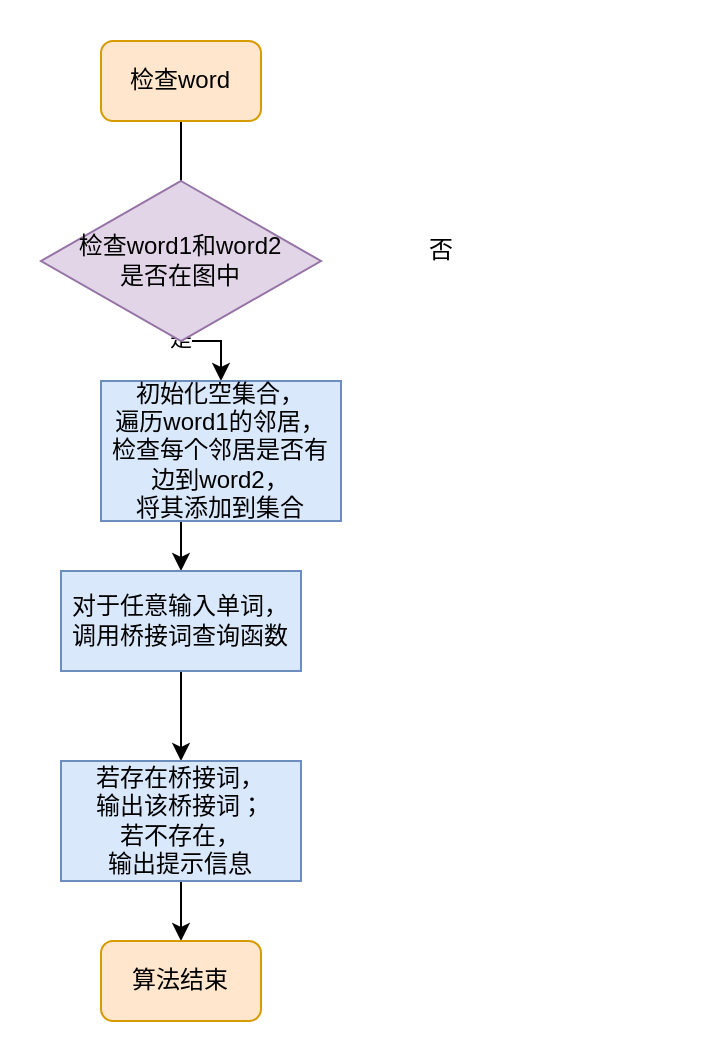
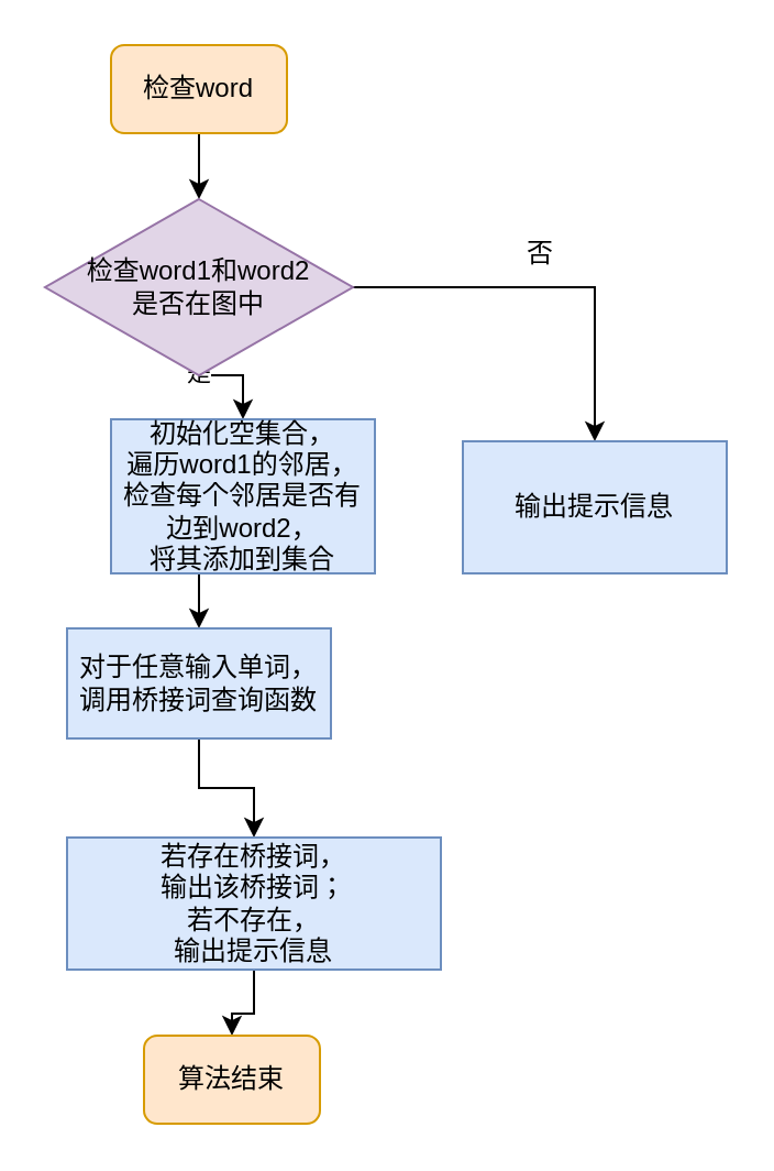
  <mxCell id="0" />
  <mxCell id="1" parent="0" />
- <mxCell id="2" style="edgeStyle=orthogonalEdgeStyle;rounded=0;orthogonalLoop=1;jettySize=auto;html=1;exitX=0.5;exitY=1;exitDx=0;exitDy=0;entryX=0.5;entryY=0;entryDx=0;entryDy=0;endArrow=none;" edge="1" parent="1" source="3" target="7"><mxGeometry relative="1" as="geometry" /></mxCell>
+ <mxCell id="2" style="edgeStyle=orthogonalEdgeStyle;rounded=0;orthogonalLoop=1;jettySize=auto;html=1;exitX=0.5;exitY=1;exitDx=0;exitDy=0;entryX=0.5;entryY=0;entryDx=0;entryDy=0;" edge="1" parent="1" source="3" target="7"><mxGeometry relative="1" as="geometry" /></mxCell>
  <mxCell id="3" value="检查word" style="rounded=1;whiteSpace=wrap;html=1;fillColor=#ffe6cc;strokeColor=#d79b00;" vertex="1" parent="1"><mxGeometry x="50" y="20" width="80" height="40" as="geometry" /></mxCell>
  <mxCell id="4" style="edgeStyle=orthogonalEdgeStyle;rounded=0;orthogonalLoop=1;jettySize=auto;html=1;exitX=0.5;exitY=1;exitDx=0;exitDy=0;entryX=0.5;entryY=0;entryDx=0;entryDy=0;" edge="1" parent="1" source="7" target="9"><mxGeometry relative="1" as="geometry" /></mxCell>
  <mxCell id="5" value="是" style="edgeLabel;html=1;align=center;verticalAlign=middle;resizable=0;points=[];" vertex="1" connectable="0" parent="4"><mxGeometry x="-0.467" y="2" relative="1" as="geometry"><mxPoint x="-12" as="offset" /></mxGeometry></mxCell>
+ <mxCell id="6" style="edgeStyle=orthogonalEdgeStyle;rounded=0;orthogonalLoop=1;jettySize=auto;html=1;exitX=1;exitY=0.5;exitDx=0;exitDy=0;entryX=0.5;entryY=0;entryDx=0;entryDy=0;" edge="1" parent="1" source="7" target="15"><mxGeometry relative="1" as="geometry" /></mxCell>
  <mxCell id="7" value="检查word1和word2&lt;br&gt;是否在图中" style="rhombus;whiteSpace=wrap;html=1;fillColor=#e1d5e7;strokeColor=#9673a6;" vertex="1" parent="1"><mxGeometry x="20" y="90" width="140" height="80" as="geometry" /></mxCell>
  <mxCell id="8" style="edgeStyle=orthogonalEdgeStyle;rounded=0;orthogonalLoop=1;jettySize=auto;html=1;exitX=0.5;exitY=1;exitDx=0;exitDy=0;entryX=0.5;entryY=0;entryDx=0;entryDy=0;" edge="1" parent="1" source="9" target="11"><mxGeometry relative="1" as="geometry" /></mxCell>
  <mxCell id="9" value="初始化空集合，&lt;br&gt;遍历word1的邻居，&lt;br&gt;检查每个邻居是否有边到word2，&lt;br&gt;将其添加到集合" style="rounded=0;whiteSpace=wrap;html=1;fillColor=#dae8fc;strokeColor=#6c8ebf;" vertex="1" parent="1"><mxGeometry x="50" y="190" width="120" height="70" as="geometry" /></mxCell>
  <mxCell id="10" style="edgeStyle=orthogonalEdgeStyle;rounded=0;orthogonalLoop=1;jettySize=auto;html=1;exitX=0.5;exitY=1;exitDx=0;exitDy=0;entryX=0.5;entryY=0;entryDx=0;entryDy=0;" edge="1" parent="1" source="11" target="13"><mxGeometry relative="1" as="geometry" /></mxCell>
  <mxCell id="11" value="对于任意输入单词，&lt;br&gt;调用桥接词查询函数" style="rounded=0;whiteSpace=wrap;html=1;fillColor=#dae8fc;strokeColor=#6c8ebf;" vertex="1" parent="1"><mxGeometry x="30" y="285" width="120" height="50" as="geometry" /></mxCell>
  <mxCell id="12" style="edgeStyle=orthogonalEdgeStyle;rounded=0;orthogonalLoop=1;jettySize=auto;html=1;exitX=0.5;exitY=1;exitDx=0;exitDy=0;" edge="1" parent="1" source="13" target="14"><mxGeometry relative="1" as="geometry" /></mxCell>
- <mxCell id="13" value="若存在桥接词，&lt;br&gt;输出该桥接词；&lt;br&gt;若不存在，&lt;br&gt;输出提示信息" style="rounded=0;whiteSpace=wrap;html=1;fillColor=#dae8fc;strokeColor=#6c8ebf;" vertex="1" parent="1"><mxGeometry x="30" y="380" width="120" height="60" as="geometry" /></mxCell>
- <mxCell id="14" value="算法结束" style="rounded=1;whiteSpace=wrap;html=1;fillColor=#ffe6cc;strokeColor=#d79b00;" vertex="1" parent="1"><mxGeometry x="50" y="470" width="80" height="40" as="geometry" /></mxCell>
- <mxCell id="16" value="否" style="text;html=1;align=center;verticalAlign=middle;resizable=0;points=[];autosize=1;strokeColor=none;fillColor=none;" vertex="1" parent="1"><mxGeometry x="200" y="110" width="40" height="30" as="geometry" /></mxCell>
+ <mxCell id="13" value="若存在桥接词，&lt;br&gt;输出该桥接词；&lt;br&gt;若不存在，&lt;br&gt;输出提示信息" style="rounded=0;whiteSpace=wrap;html=1;fillColor=#dae8fc;strokeColor=#6c8ebf;" vertex="1" parent="1"><mxGeometry x="30" y="380" width="170" height="60" as="geometry" /></mxCell>
+ <mxCell id="14" value="算法结束" style="rounded=1;whiteSpace=wrap;html=1;fillColor=#ffe6cc;strokeColor=#d79b00;" vertex="1" parent="1"><mxGeometry x="65" y="470" width="80" height="40" as="geometry" /></mxCell>
+ <mxCell id="15" value="输出提示信息" style="rounded=0;whiteSpace=wrap;html=1;fillColor=#dae8fc;strokeColor=#6c8ebf;" vertex="1" parent="1"><mxGeometry x="210" y="200" width="120" height="60" as="geometry" /></mxCell>
+ <mxCell id="16" value="否" style="text;html=1;align=center;verticalAlign=middle;resizable=0;points=[];autosize=1;strokeColor=none;fillColor=none;" vertex="1" parent="1"><mxGeometry x="225" y="100" width="40" height="30" as="geometry" /></mxCell>
